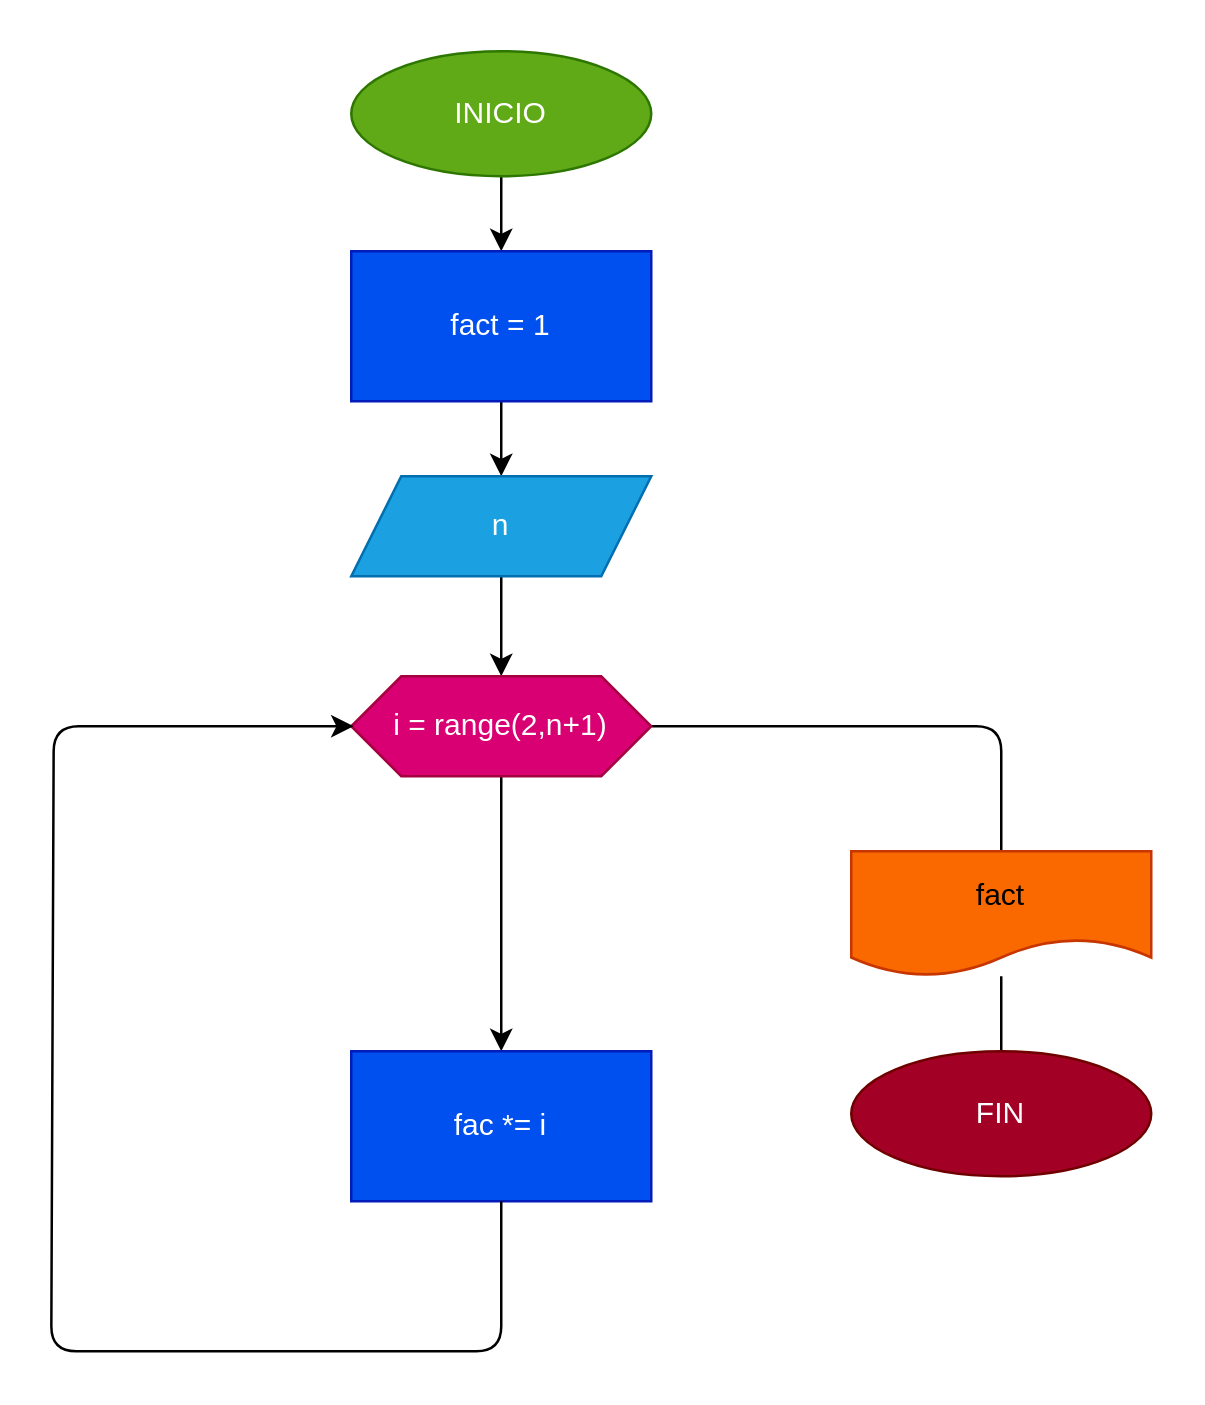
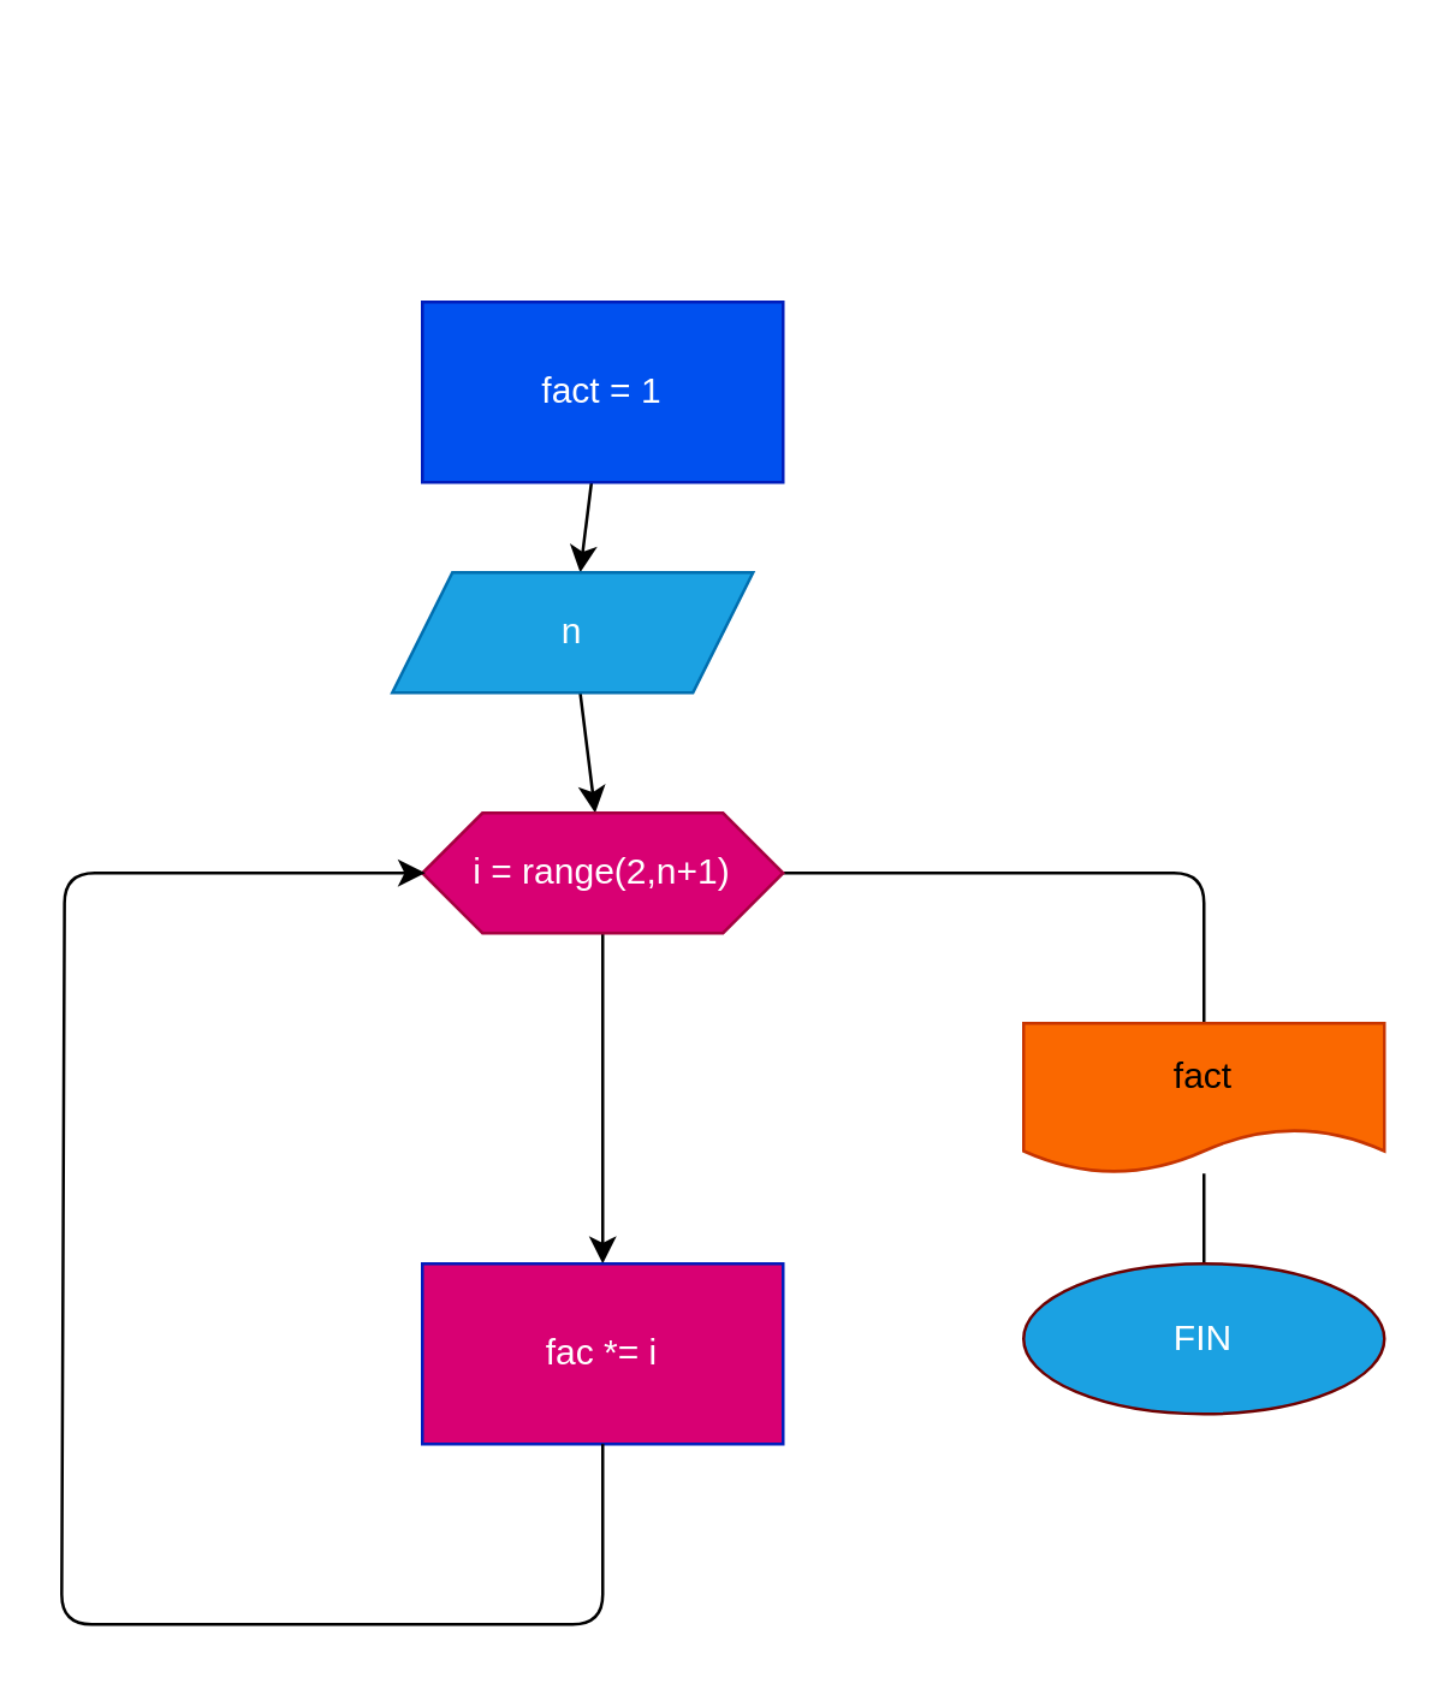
  <mxCell id="0" />
  <mxCell id="1" parent="0" />
- <mxCell id="2" value="" style="edgeStyle=none;html=1;" edge="1" parent="1" source="3" target="5"><mxGeometry relative="1" as="geometry" /></mxCell>
- <mxCell id="3" value="INICIO" style="ellipse;whiteSpace=wrap;html=1;fillColor=#60a917;fontColor=#ffffff;strokeColor=#2D7600;" vertex="1" parent="1"><mxGeometry x="140" width="120" height="50" as="geometry" y="20" /></mxCell>
  <mxCell id="4" value="" style="edgeStyle=none;html=1;" edge="1" parent="1" source="5" target="7"><mxGeometry relative="1" as="geometry" /></mxCell>
  <mxCell id="5" value="fact = 1" style="whiteSpace=wrap;html=1;fillColor=#0050ef;fontColor=#ffffff;strokeColor=#001DBC;" vertex="1" parent="1"><mxGeometry x="140" y="100" width="120" height="60" as="geometry" /></mxCell>
  <mxCell id="6" value="" style="edgeStyle=none;html=1;" edge="1" parent="1" source="7" target="10"><mxGeometry relative="1" as="geometry" /></mxCell>
- <mxCell id="7" value="n" style="shape=parallelogram;perimeter=parallelogramPerimeter;whiteSpace=wrap;html=1;fixedSize=1;fillColor=#1ba1e2;fontColor=#ffffff;strokeColor=#006EAF;" vertex="1" parent="1"><mxGeometry x="140" y="190" width="120" height="40" as="geometry" /></mxCell>
+ <mxCell id="7" value="n" style="shape=parallelogram;perimeter=parallelogramPerimeter;whiteSpace=wrap;html=1;fixedSize=1;fillColor=#1ba1e2;fontColor=#ffffff;strokeColor=#006EAF;" vertex="1" parent="1"><mxGeometry x="130" y="190" width="120" height="40" as="geometry" /></mxCell>
  <mxCell id="8" value="" style="edgeStyle=none;html=1;fontColor=#FFFFFF;endArrow=none;endFill=0;" edge="1" parent="1" source="10" target="14"><mxGeometry relative="1" as="geometry"><Array as="points"><mxPoint x="400" y="290" /></Array></mxGeometry></mxCell>
  <mxCell id="9" value="" style="edgeStyle=none;html=1;" edge="1" parent="1" source="10" target="11"><mxGeometry relative="1" as="geometry" /></mxCell>
  <mxCell id="10" value="i =&amp;nbsp;range(2,n+1)" style="shape=hexagon;perimeter=hexagonPerimeter2;whiteSpace=wrap;html=1;fixedSize=1;fillColor=#d80073;fontColor=#ffffff;strokeColor=#A50040;" vertex="1" parent="1"><mxGeometry x="140" y="270" width="120" height="40" as="geometry" /></mxCell>
- <mxCell id="11" value="fac *= i" style="whiteSpace=wrap;html=1;fillColor=#0050ef;fontColor=#ffffff;strokeColor=#001DBC;" vertex="1" parent="1"><mxGeometry x="140" y="420" width="120" height="60" as="geometry" /></mxCell>
+ <mxCell id="11" value="fac *= i" style="whiteSpace=wrap;html=1;fillColor=#d80073;fontColor=#ffffff;strokeColor=#001DBC;" vertex="1" parent="1"><mxGeometry x="140" y="420" width="120" height="60" as="geometry" /></mxCell>
  <mxCell id="12" value="" style="endArrow=classic;html=1;fontColor=#FFFFFF;entryX=0;entryY=0.5;entryDx=0;entryDy=0;exitX=0.5;exitY=1;exitDx=0;exitDy=0;" edge="1" parent="1" source="11"><mxGeometry width="50" height="50" relative="1" as="geometry"><mxPoint x="185" y="740" as="sourcePoint" /><mxPoint x="141" y="290" as="targetPoint" /><Array as="points"><mxPoint x="200" y="540" /><mxPoint x="20" y="540" /><mxPoint x="21" y="290" /></Array></mxGeometry></mxCell>
  <mxCell id="13" value="" style="edgeStyle=none;html=1;fontColor=#FFFFFF;endArrow=none;endFill=0;" edge="1" parent="1" source="14" target="15"><mxGeometry relative="1" as="geometry" /></mxCell>
  <mxCell id="14" value="fact" style="shape=document;whiteSpace=wrap;html=1;boundedLbl=1;fillColor=#fa6800;fontColor=#000000;strokeColor=#C73500;" vertex="1" parent="1"><mxGeometry x="340" y="340" width="120" height="50" as="geometry" /></mxCell>
- <mxCell id="15" value="FIN" style="ellipse;whiteSpace=wrap;html=1;fontColor=#ffffff;fillColor=#a20025;strokeColor=#6F0000;" vertex="1" parent="1"><mxGeometry x="340" y="420" width="120" height="50" as="geometry" /></mxCell>
+ <mxCell id="15" value="FIN" style="ellipse;whiteSpace=wrap;html=1;fontColor=#ffffff;fillColor=#1ba1e2;strokeColor=#6F0000;" vertex="1" parent="1"><mxGeometry x="340" y="420" width="120" height="50" as="geometry" /></mxCell>
